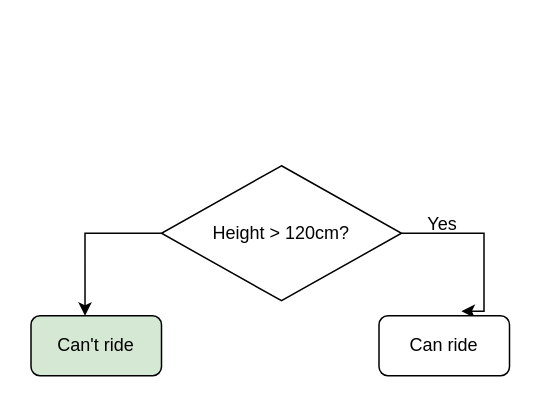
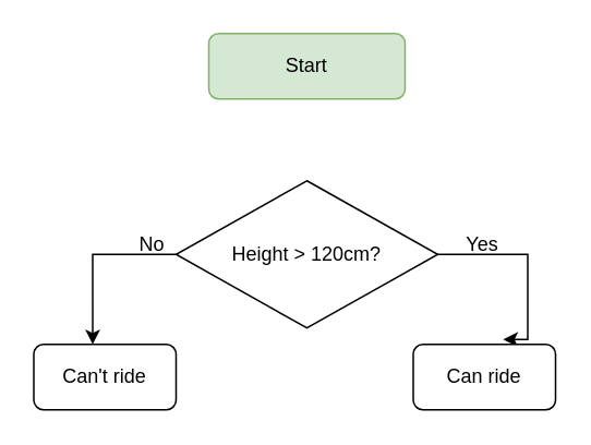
  <mxCell id="0" />
  <mxCell id="1" parent="0" />
  <mxCell id="2" style="edgeStyle=orthogonalEdgeStyle;rounded=0;orthogonalLoop=1;jettySize=auto;html=1;entryX=0.632;entryY=-0.075;entryDx=0;entryDy=0;entryPerimeter=0;" parent="1" source="4" target="7" edge="1"><mxGeometry relative="1" as="geometry"><Array as="points"><mxPoint x="322" y="155" /></Array></mxGeometry></mxCell>
  <mxCell id="3" style="edgeStyle=orthogonalEdgeStyle;rounded=0;orthogonalLoop=1;jettySize=auto;html=1;entryX=0.414;entryY=0;entryDx=0;entryDy=0;entryPerimeter=0;" parent="1" source="4" target="6" edge="1"><mxGeometry relative="1" as="geometry"><mxPoint x="4" y="190" as="targetPoint" /><Array as="points"><mxPoint x="56" y="155" /></Array></mxGeometry></mxCell>
  <mxCell id="4" value="Height &amp;gt; 120cm?" style="rhombus;whiteSpace=wrap;html=1;" parent="1" vertex="1"><mxGeometry x="107" y="110" width="160" height="90" as="geometry" /></mxCell>
- <mxCell id="6" value="Can't ride" style="rounded=1;whiteSpace=wrap;html=1;fillColor=#d5e8d4;" parent="1" vertex="1"><mxGeometry x="20" y="210" width="87" height="40" as="geometry" /></mxCell>
+ <mxCell id="5" value="Start" style="rounded=1;whiteSpace=wrap;html=1;fillColor=#d5e8d4;strokeColor=#82b366;" parent="1" vertex="1"><mxGeometry x="127" y="20" width="120" height="40" as="geometry" /></mxCell>
+ <mxCell id="6" value="Can't ride" style="rounded=1;whiteSpace=wrap;html=1;" parent="1" vertex="1"><mxGeometry x="20" y="210" width="87" height="40" as="geometry" /></mxCell>
  <mxCell id="7" value="Can ride" style="rounded=1;whiteSpace=wrap;html=1;" parent="1" vertex="1"><mxGeometry x="252" y="210" width="87" height="40" as="geometry" /></mxCell>
+ <mxCell id="8" value="No" style="text;html=1;align=center;verticalAlign=middle;resizable=0;points=[];autosize=1;" parent="1" vertex="1"><mxGeometry x="77" y="139" width="30" height="20" as="geometry" /></mxCell>
  <mxCell id="9" value="Yes" style="text;html=1;align=center;verticalAlign=middle;resizable=0;points=[];autosize=1;" parent="1" vertex="1"><mxGeometry x="274" y="139" width="40" height="20" as="geometry" /></mxCell>
